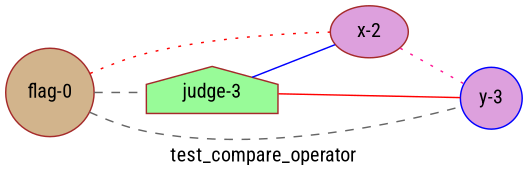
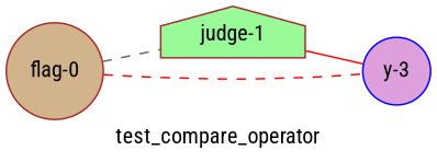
  graph {
    fontname="Roboto Condensed"
    label=test_compare_operator
    rankdir=LR
    node [color=brown fillcolor=plum fontname="Roboto Condensed" shape=circle style=filled]
    edge [color=gray40 fontname="Roboto Condensed" style=dashed]
    n1 [fillcolor=tan label="flag-0"]
-   n2 [fillcolor=palegreen label="judge-3" shape=house]
-   n3 [label="x-2" shape=ellipse]
+   n2 [fillcolor=palegreen label="judge-1" shape=house]
    n4 [color=blue label="y-3"]
    n1 -- n2
-   n1 -- n3 [color=red style=dotted]
-   n1 -- n4
-   n2 -- n3 [color=blue style=solid]
+   n1 -- n4 [color=red]
    n2 -- n4 [color=red style=solid]
-   n3 -- n4 [color=deeppink style=dotted]
  }
